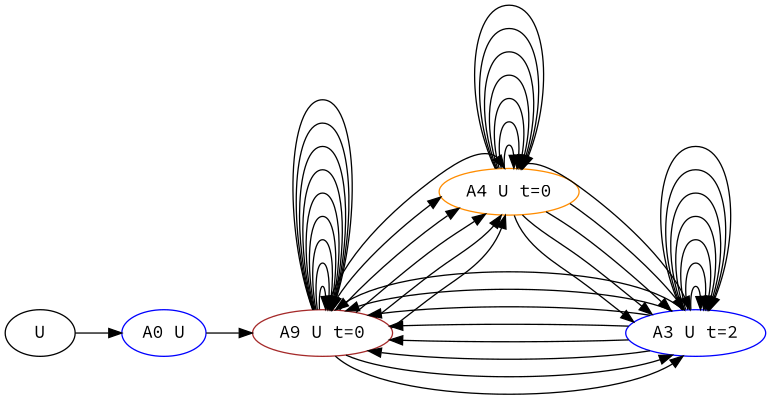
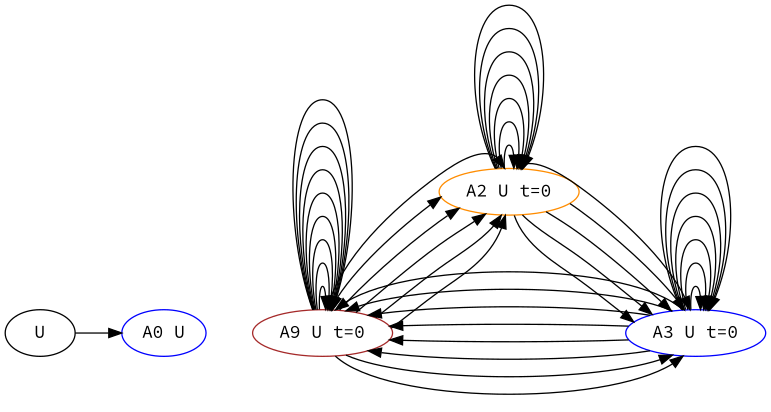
  digraph {
    fontname="Source Code Pro"
    rankdir=LR
    node [color=blue fontname="Source Code Pro"]
    edge [fontname="Source Code Pro"]
    n1 [color=brown label="A9 U t=0"]
-   n2 [color=darkorange label="A4 U t=0"]
-   n3 [label="A3 U t=2"]
+   n2 [color=darkorange label="A2 U t=0"]
+   n3 [label="A3 U t=0"]
    n4 [label="A0 U"]
    U [color=black]
    n1 -> n1
    n1 -> n1
    n1 -> n1
    n1 -> n1
    n1 -> n1
    n1 -> n1
    n1 -> n1
    n1 -> n1
    n1 -> n1
    n1 -> n2
    n1 -> n2
    n1 -> n2
    n1 -> n2
    n1 -> n2
    n1 -> n2
    n1 -> n3
    n1 -> n3
    n2 -> n2
    n2 -> n2
    n2 -> n2
    n2 -> n2
    n2 -> n2
    n2 -> n2
    n2 -> n2
    n2 -> n3
    n2 -> n3
    n2 -> n3
    n2 -> n3
    n2 -> n3
    n3 -> n1
    n3 -> n1
    n3 -> n1
    n3 -> n1
    n3 -> n1
    n3 -> n1
    n3 -> n3
    n3 -> n3
    n3 -> n3
    n3 -> n3
    n3 -> n3
    n3 -> n3
    n3 -> n3
-   n4 -> n1
    U -> n4
  }
